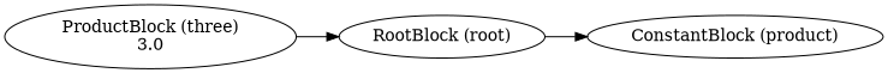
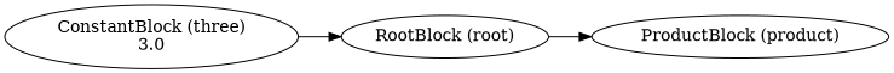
  digraph {
    rankdir=LR
-   n1 [label="ConstantBlock (product)"]
-   n2 [label="ProductBlock (three)\n3.0"]
+   n1 [label="ProductBlock (product)"]
+   n2 [label="ConstantBlock (three)\n3.0"]
    n3 [label="RootBlock (root)"]
    n2 -> n3
    n3 -> n1
  }
